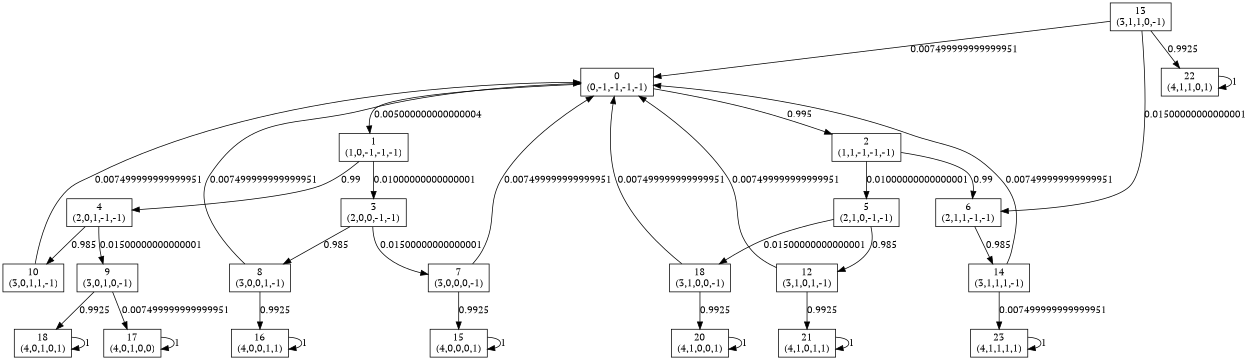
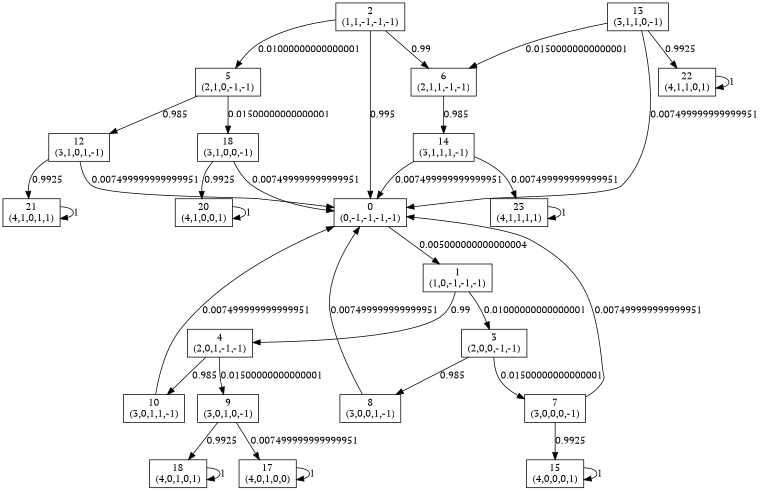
  digraph {
    fontname="PT Serif"
    node [fontname="PT Serif" shape=box]
    edge [fontname="PT Serif"]
    n1 [label="0\n(0,-1,-1,-1,-1)"]
    n2 [label="1\n(1,0,-1,-1,-1)"]
    n3 [label="2\n(1,1,-1,-1,-1)"]
    n4 [label="3\n(2,0,0,-1,-1)"]
    n5 [label="4\n(2,0,1,-1,-1)"]
    n6 [label="5\n(2,1,0,-1,-1)"]
    n7 [label="6\n(2,1,1,-1,-1)"]
    n8 [label="7\n(3,0,0,0,-1)"]
    n9 [label="8\n(3,0,0,1,-1)"]
    n10 [label="9\n(3,0,1,0,-1)"]
    n11 [label="10\n(3,0,1,1,-1)"]
    n12 [label="18\n(3,1,0,0,-1)"]
    n13 [label="12\n(3,1,0,1,-1)"]
    n14 [label="14\n(3,1,1,1,-1)"]
    n15 [label="15\n(4,0,0,0,1)"]
-   n16 [label="16\n(4,0,0,1,1)"]
    n17 [label="17\n(4,0,1,0,0)"]
    n18 [label="18\n(4,0,1,0,1)"]
    n19 [label="20\n(4,1,0,0,1)"]
    n20 [label="21\n(4,1,0,1,1)"]
    n21 [label="13\n(3,1,1,0,-1)"]
    n22 [label="22\n(4,1,1,0,1)"]
    n23 [label="23\n(4,1,1,1,1)"]
    n1 -> n2 [label=0.005000000000000004]
-   n1 -> n3 [label=0.995]
+   n3 -> n1 [label=0.995]
    n2 -> n4 [label=0.01000000000000001]
    n2 -> n5 [label=0.99]
    n3 -> n6 [label=0.01000000000000001]
    n3 -> n7 [label=0.99]
    n4 -> n8 [label=0.01500000000000001]
    n4 -> n9 [label=0.985]
    n5 -> n10 [label=0.01500000000000001]
    n5 -> n11 [label=0.985]
    n6 -> n12 [label=0.01500000000000001]
    n6 -> n13 [label=0.985]
    n7 -> n14 [label=0.985]
    n8 -> n1 [label=0.007499999999999951]
    n8 -> n15 [label=0.9925]
    n9 -> n1 [label=0.007499999999999951]
-   n9 -> n16 [label=0.9925]
    n10 -> n17 [label=0.007499999999999951]
    n10 -> n18 [label=0.9925]
    n11 -> n1 [label=0.007499999999999951]
    n12 -> n1 [label=0.007499999999999951]
    n12 -> n19 [label=0.9925]
    n13 -> n1 [label=0.007499999999999951]
    n13 -> n20 [label=0.9925]
    n14 -> n1 [label=0.007499999999999951]
    n14 -> n23 [label=0.007499999999999951]
    n15 -> n15 [label=1]
-   n16 -> n16 [label=1]
    n17 -> n17 [label=1]
    n18 -> n18 [label=1]
    n19 -> n19 [label=1]
    n20 -> n20 [label=1]
    n21 -> n1 [label=0.007499999999999951]
    n21 -> n7 [label=0.01500000000000001]
    n21 -> n22 [label=0.9925]
    n22 -> n22 [label=1]
    n23 -> n23 [label=1]
  }
